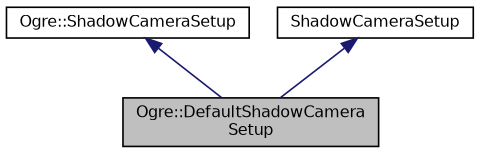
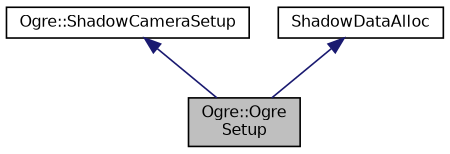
  digraph {
    node [color=black fontname=Helvetica fontsize=10 shape=record]
    edge [color=midnightblue dir=back fontname=Helvetica fontsize=10 labelfontname=Helvetica labelfontsize=10 style=solid]
-   n1 [fillcolor=grey75 fontcolor=black height=0.2 label="Ogre::DefaultShadowCamera\lSetup" style=filled width=0.4]
+   n1 [fillcolor=grey75 fontcolor=black height=0.2 label="Ogre::Ogre\lSetup" style=filled width=0.4]
    n2 [height=0.2 label="Ogre::ShadowCameraSetup" width=0.4]
-   n3 [height=0.2 label=ShadowCameraSetup width=0.4]
+   n3 [height=0.2 label=ShadowDataAlloc width=0.4]
    n2 -> n1
    n3 -> n1
  }
